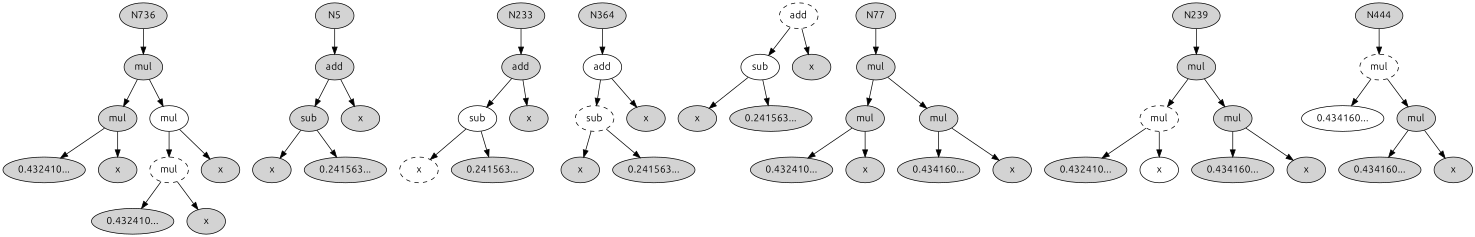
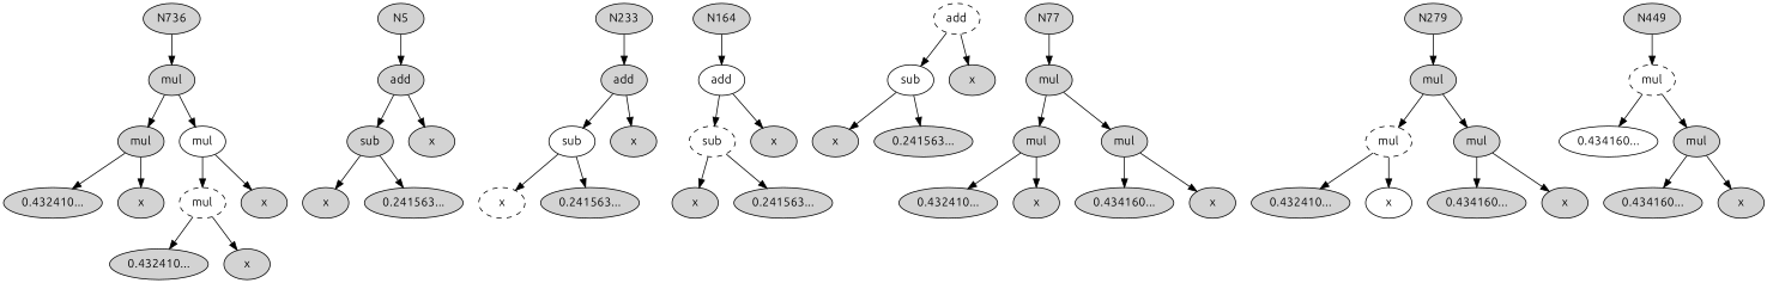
  digraph {
    fontname=Ubuntu
    node [fontname=Ubuntu style=filled]
    edge [fontname=Ubuntu]
    n1 [label=N736]
    n2 [label=mul]
    n3 [label=mul]
    n4 [label=mul style=solid]
    n5 [label="0.432410..."]
    n6 [label=x]
    n7 [label=mul style=dashed]
    n8 [label=x]
    n9 [label="0.432410..."]
    n10 [label=x]
    n11 [label=N5]
    n12 [label=add]
    n13 [label=sub]
    n14 [label=x]
    n15 [label=x]
    n16 [label="0.241563..."]
    n17 [label=N233]
    n18 [label=add]
    n19 [label=sub style=solid]
    n20 [label=x]
    n21 [label=x style=dashed]
    n22 [label="0.241563..."]
-   n23 [label=N364]
+   n23 [label=N164]
    n24 [label=add style=solid]
    n25 [label=sub style=dashed]
    n26 [label=x]
    n27 [label=x]
    n28 [label="0.241563..."]
    n29 [label=add style=dashed]
    n30 [label=sub style=solid]
    n31 [label=x]
    n32 [label=x]
    n33 [label="0.241563..."]
    n34 [label=N77]
    n35 [label=mul]
    n36 [label=mul]
    n37 [label=mul]
    n38 [label="0.432410..."]
    n39 [label=x]
    n40 [label="0.434160..."]
    n41 [label=x]
-   n42 [label=N239]
+   n42 [label=N279]
    n43 [label=mul]
    n44 [label=mul style=dashed]
    n45 [label=mul]
    n46 [label="0.432410..."]
    n47 [label=x style=solid]
    n48 [label="0.434160..."]
    n49 [label=x]
-   n50 [label=N444]
+   n50 [label=N449]
    n51 [label=mul style=dashed]
    n52 [label="0.434160..." style=solid]
    n53 [label=mul]
    n54 [label="0.434160..."]
    n55 [label=x]
    n1 -> n2
    n2 -> n3
    n2 -> n4
    n3 -> n5
    n3 -> n6
    n4 -> n7
    n4 -> n8
    n7 -> n9
    n7 -> n10
    n11 -> n12
    n12 -> n13
    n12 -> n14
    n13 -> n15
    n13 -> n16
    n17 -> n18
    n18 -> n19
    n18 -> n20
    n19 -> n21
    n19 -> n22
    n23 -> n24
    n24 -> n25
    n24 -> n26
    n25 -> n27
    n25 -> n28
    n29 -> n30
    n29 -> n31
    n30 -> n32
    n30 -> n33
    n34 -> n35
    n35 -> n36
    n35 -> n37
    n36 -> n38
    n36 -> n39
    n37 -> n40
    n37 -> n41
    n42 -> n43
    n43 -> n44
    n43 -> n45
    n44 -> n46
    n44 -> n47
    n45 -> n48
    n45 -> n49
    n50 -> n51
    n51 -> n52
    n51 -> n53
    n53 -> n54
    n53 -> n55
  }
